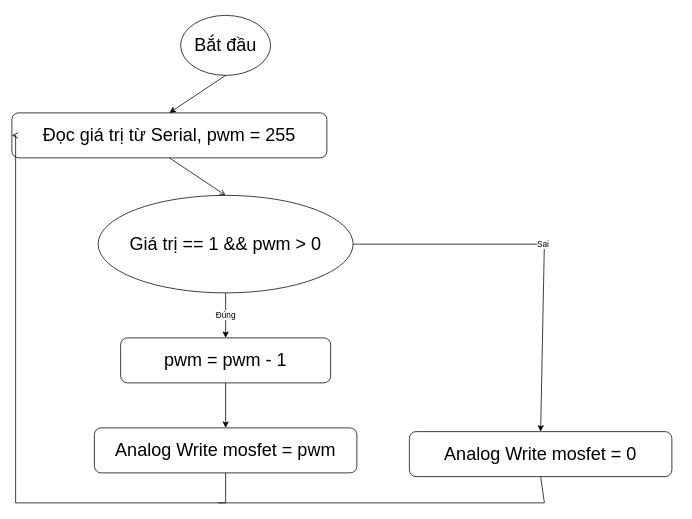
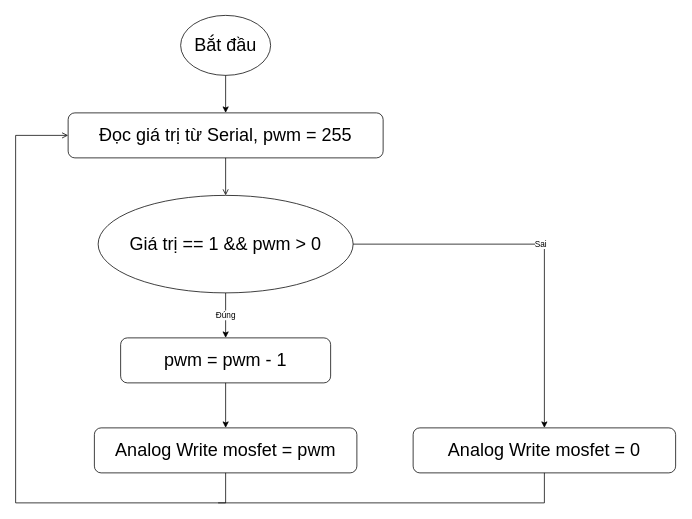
  <mxCell id="0" />
  <mxCell id="1" parent="0" />
  <mxCell id="2" value="&lt;font style=&quot;font-size: 24px;&quot;&gt;Bắt đầu&lt;/font&gt;" style="ellipse;whiteSpace=wrap;html=1;" vertex="1" parent="1"><mxGeometry x="240" y="20" width="120" height="80" as="geometry" /></mxCell>
- <mxCell id="3" value="&lt;font style=&quot;font-size: 24px;&quot;&gt;Đọc giá trị từ Serial, pwm = 255&lt;/font&gt;" style="rounded=1;whiteSpace=wrap;html=1;" vertex="1" parent="1"><mxGeometry x="15" y="150" width="420" height="60" as="geometry" /></mxCell>
+ <mxCell id="3" value="&lt;font style=&quot;font-size: 24px;&quot;&gt;Đọc giá trị từ Serial, pwm = 255&lt;/font&gt;" style="rounded=1;whiteSpace=wrap;html=1;" vertex="1" parent="1"><mxGeometry x="90" y="150" width="420" height="60" as="geometry" /></mxCell>
  <mxCell id="4" value="" style="endArrow=classic;html=1;rounded=0;exitX=0.5;exitY=1;exitDx=0;exitDy=0;entryX=0.5;entryY=0;entryDx=0;entryDy=0;" edge="1" parent="1" source="2" target="3"><mxGeometry width="50" height="50" relative="1" as="geometry"><mxPoint x="330" y="320" as="sourcePoint" /><mxPoint x="380" y="270" as="targetPoint" /></mxGeometry></mxCell>
  <mxCell id="5" value="&lt;font style=&quot;font-size: 24px;&quot;&gt;Giá trị == 1 &amp;amp;&amp;amp; pwm &amp;gt; 0&lt;/font&gt;" style="ellipse;whiteSpace=wrap;html=1;" vertex="1" parent="1"><mxGeometry x="130" y="260" width="340" height="130" as="geometry" /></mxCell>
  <mxCell id="6" value="" style="endArrow=open;html=1;rounded=0;exitX=0.5;exitY=1;exitDx=0;exitDy=0;entryX=0.5;entryY=0;entryDx=0;entryDy=0;" edge="1" parent="1" source="3" target="5"><mxGeometry width="50" height="50" relative="1" as="geometry"><mxPoint x="330" y="270" as="sourcePoint" /><mxPoint x="380" y="220" as="targetPoint" /></mxGeometry></mxCell>
  <mxCell id="7" value="&lt;font style=&quot;font-size: 24px;&quot;&gt;pwm = pwm - 1&lt;/font&gt;" style="rounded=1;whiteSpace=wrap;html=1;" vertex="1" parent="1"><mxGeometry x="160" y="450" width="280" height="60" as="geometry" /></mxCell>
  <mxCell id="8" value="Đúng" style="endArrow=classic;html=1;rounded=0;exitX=0.5;exitY=1;exitDx=0;exitDy=0;entryX=0.5;entryY=0;entryDx=0;entryDy=0;" edge="1" parent="1" source="5" target="7"><mxGeometry width="50" height="50" relative="1" as="geometry"><mxPoint x="330" y="470" as="sourcePoint" /><mxPoint x="380" y="420" as="targetPoint" /></mxGeometry></mxCell>
  <mxCell id="9" value="&lt;span style=&quot;font-size: 24px;&quot;&gt;Analog Write mosfet = pwm&lt;/span&gt;" style="rounded=1;whiteSpace=wrap;html=1;" vertex="1" parent="1"><mxGeometry x="125" y="570" width="350" height="60" as="geometry" /></mxCell>
  <mxCell id="10" value="" style="endArrow=classic;html=1;rounded=0;exitX=0.5;exitY=1;exitDx=0;exitDy=0;entryX=0.5;entryY=0;entryDx=0;entryDy=0;" edge="1" parent="1" source="7" target="9"><mxGeometry width="50" height="50" relative="1" as="geometry"><mxPoint x="330" y="520" as="sourcePoint" /><mxPoint x="380" y="470" as="targetPoint" /></mxGeometry></mxCell>
- <mxCell id="11" value="&lt;span style=&quot;font-size: 24px;&quot;&gt;Analog Write mosfet = 0&lt;/span&gt;" style="rounded=1;whiteSpace=wrap;html=1;" vertex="1" parent="1"><mxGeometry x="545" y="575" width="350" height="60" as="geometry" /></mxCell>
+ <mxCell id="11" value="&lt;span style=&quot;font-size: 24px;&quot;&gt;Analog Write mosfet = 0&lt;/span&gt;" style="rounded=1;whiteSpace=wrap;html=1;" vertex="1" parent="1"><mxGeometry x="550" y="570" width="350" height="60" as="geometry" /></mxCell>
  <mxCell id="12" value="Sai" style="endArrow=classic;html=1;rounded=0;exitX=1;exitY=0.5;exitDx=0;exitDy=0;entryX=0.5;entryY=0;entryDx=0;entryDy=0;" edge="1" parent="1" source="5" target="11"><mxGeometry width="50" height="50" relative="1" as="geometry"><mxPoint x="330" y="420" as="sourcePoint" /><mxPoint x="380" y="370" as="targetPoint" /><Array as="points"><mxPoint x="725" y="325" /></Array></mxGeometry></mxCell>
  <mxCell id="13" value="" style="endArrow=open;html=1;rounded=0;exitX=0.5;exitY=1;exitDx=0;exitDy=0;entryX=0;entryY=0.5;entryDx=0;entryDy=0;" edge="1" parent="1" source="9" target="3"><mxGeometry width="50" height="50" relative="1" as="geometry"><mxPoint x="330" y="420" as="sourcePoint" /><mxPoint x="380" y="370" as="targetPoint" /><Array as="points"><mxPoint x="300" y="670" /><mxPoint x="20" y="670" /><mxPoint x="20" y="180" /></Array></mxGeometry></mxCell>
  <mxCell id="14" value="" style="endArrow=none;html=1;rounded=0;entryX=0.5;entryY=1;entryDx=0;entryDy=0;" edge="1" parent="1" target="11"><mxGeometry width="50" height="50" relative="1" as="geometry"><mxPoint x="290" y="670" as="sourcePoint" /><mxPoint x="380" y="370" as="targetPoint" /><Array as="points"><mxPoint x="725" y="670" /></Array></mxGeometry></mxCell>
